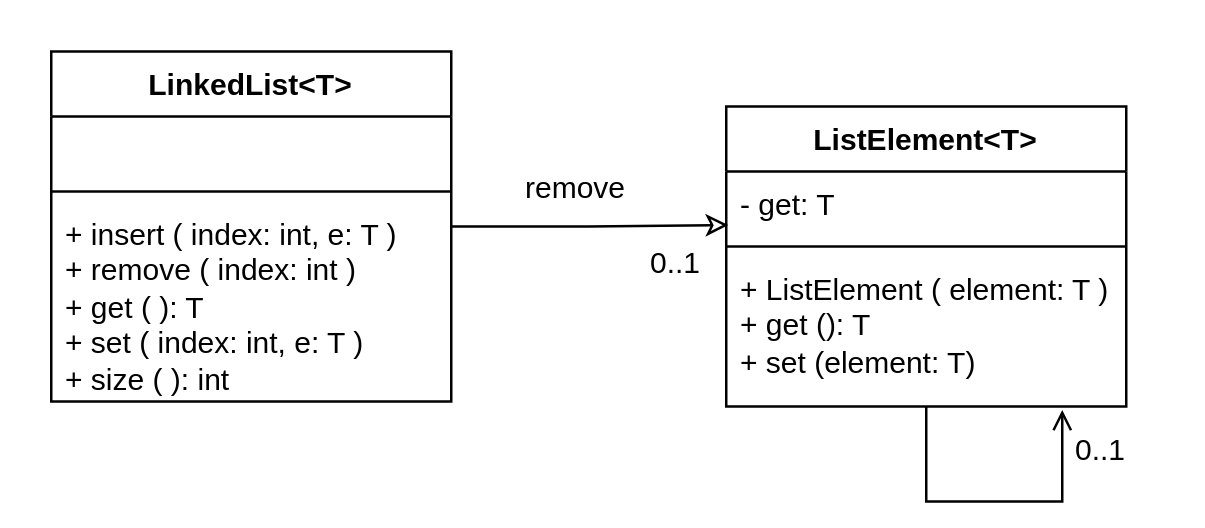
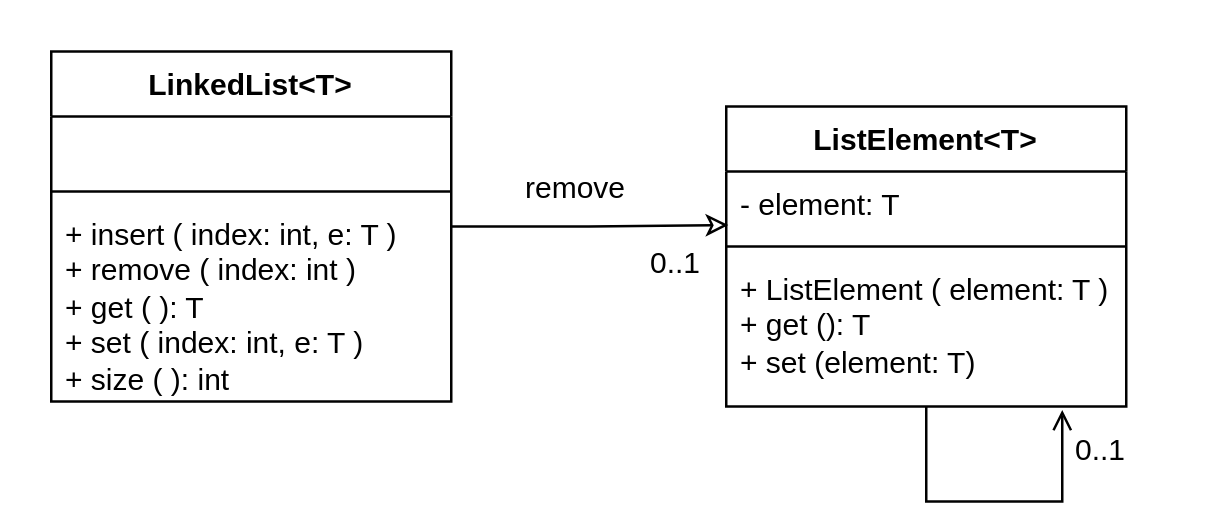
  <mxCell id="0" />
  <mxCell id="1" parent="0" />
  <mxCell id="2" value="LinkedList&amp;lt;T&amp;gt;" style="swimlane;fontStyle=1;align=center;verticalAlign=top;childLayout=stackLayout;horizontal=1;startSize=26;horizontalStack=0;resizeParent=1;resizeParentMax=0;resizeLast=0;collapsible=1;marginBottom=0;whiteSpace=wrap;html=1;" vertex="1" parent="1"><mxGeometry x="20" y="20" width="160" height="140" as="geometry" /></mxCell>
  <mxCell id="3" value="&amp;nbsp;" style="text;strokeColor=none;fillColor=none;align=left;verticalAlign=top;spacingLeft=4;spacingRight=4;overflow=hidden;rotatable=0;points=[[0,0.5],[1,0.5]];portConstraint=eastwest;whiteSpace=wrap;html=1;" vertex="1" parent="2"><mxGeometry y="26" width="160" height="26" as="geometry" /></mxCell>
  <mxCell id="4" value="" style="line;strokeWidth=1;fillColor=none;align=left;verticalAlign=middle;spacingTop=-1;spacingLeft=3;spacingRight=3;rotatable=0;labelPosition=right;points=[];portConstraint=eastwest;strokeColor=inherit;" vertex="1" parent="2"><mxGeometry y="52" width="160" height="8" as="geometry" /></mxCell>
  <mxCell id="5" value="+ insert ( index: int, e: T )&lt;div&gt;+ remove ( index: int )&lt;/div&gt;&lt;div&gt;+ get ( ): T&lt;/div&gt;&lt;div&gt;+ set ( index: int, e: T )&lt;/div&gt;&lt;div&gt;+ size ( ): int&lt;/div&gt;" style="text;strokeColor=none;fillColor=none;align=left;verticalAlign=top;spacingLeft=4;spacingRight=4;overflow=hidden;rotatable=0;points=[[0,0.5],[1,0.5]];portConstraint=eastwest;whiteSpace=wrap;html=1;" vertex="1" parent="2"><mxGeometry y="60" width="160" height="80" as="geometry" /></mxCell>
  <mxCell id="6" value="ListElement&amp;lt;T&amp;gt;" style="swimlane;fontStyle=1;align=center;verticalAlign=top;childLayout=stackLayout;horizontal=1;startSize=26;horizontalStack=0;resizeParent=1;resizeParentMax=0;resizeLast=0;collapsible=1;marginBottom=0;whiteSpace=wrap;html=1;" vertex="1" parent="1"><mxGeometry x="290" y="42" width="160" height="120" as="geometry" /></mxCell>
- <mxCell id="7" value="- get: T" style="text;strokeColor=none;fillColor=none;align=left;verticalAlign=top;spacingLeft=4;spacingRight=4;overflow=hidden;rotatable=0;points=[[0,0.5],[1,0.5]];portConstraint=eastwest;whiteSpace=wrap;html=1;" vertex="1" parent="6"><mxGeometry y="26" width="160" height="26" as="geometry" /></mxCell>
+ <mxCell id="7" value="- element: T" style="text;strokeColor=none;fillColor=none;align=left;verticalAlign=top;spacingLeft=4;spacingRight=4;overflow=hidden;rotatable=0;points=[[0,0.5],[1,0.5]];portConstraint=eastwest;whiteSpace=wrap;html=1;" vertex="1" parent="6"><mxGeometry y="26" width="160" height="26" as="geometry" /></mxCell>
  <mxCell id="8" value="" style="line;strokeWidth=1;fillColor=none;align=left;verticalAlign=middle;spacingTop=-1;spacingLeft=3;spacingRight=3;rotatable=0;labelPosition=right;points=[];portConstraint=eastwest;strokeColor=inherit;" vertex="1" parent="6"><mxGeometry y="52" width="160" height="8" as="geometry" /></mxCell>
  <mxCell id="9" value="+ ListElement ( element: T )&lt;div&gt;+ get (): T&lt;/div&gt;&lt;div&gt;+ set (element: T)&lt;/div&gt;" style="text;strokeColor=none;fillColor=none;align=left;verticalAlign=top;spacingLeft=4;spacingRight=4;overflow=hidden;rotatable=0;points=[[0,0.5],[1,0.5]];portConstraint=eastwest;whiteSpace=wrap;html=1;" vertex="1" parent="6"><mxGeometry y="60" width="160" height="60" as="geometry" /></mxCell>
  <mxCell id="10" style="edgeStyle=orthogonalEdgeStyle;rounded=0;orthogonalLoop=1;jettySize=auto;html=1;entryX=0.84;entryY=1.023;entryDx=0;entryDy=0;entryPerimeter=0;endArrow=open;endFill=0;" edge="1" parent="6" source="6" target="9"><mxGeometry relative="1" as="geometry"><Array as="points"><mxPoint x="80" y="158" /><mxPoint x="134" y="158" /></Array></mxGeometry></mxCell>
  <mxCell id="11" value="0..1" style="text;html=1;align=center;verticalAlign=middle;whiteSpace=wrap;rounded=0;" vertex="1" parent="1"><mxGeometry x="420" y="170" width="40" height="19" as="geometry" /></mxCell>
  <mxCell id="12" style="edgeStyle=orthogonalEdgeStyle;rounded=0;orthogonalLoop=1;jettySize=auto;html=1;entryX=0.005;entryY=0.823;entryDx=0;entryDy=0;entryPerimeter=0;endArrow=classic;endFill=0;" edge="1" parent="1" source="2" target="7"><mxGeometry relative="1" as="geometry" /></mxCell>
  <mxCell id="13" value="remove" style="text;html=1;align=center;verticalAlign=middle;whiteSpace=wrap;rounded=0;" vertex="1" parent="1"><mxGeometry x="200" y="60" width="60" height="30" as="geometry" /></mxCell>
  <mxCell id="14" value="0..1" style="text;html=1;align=center;verticalAlign=middle;whiteSpace=wrap;rounded=0;" vertex="1" parent="1"><mxGeometry x="250" y="90" width="40" height="30" as="geometry" /></mxCell>
